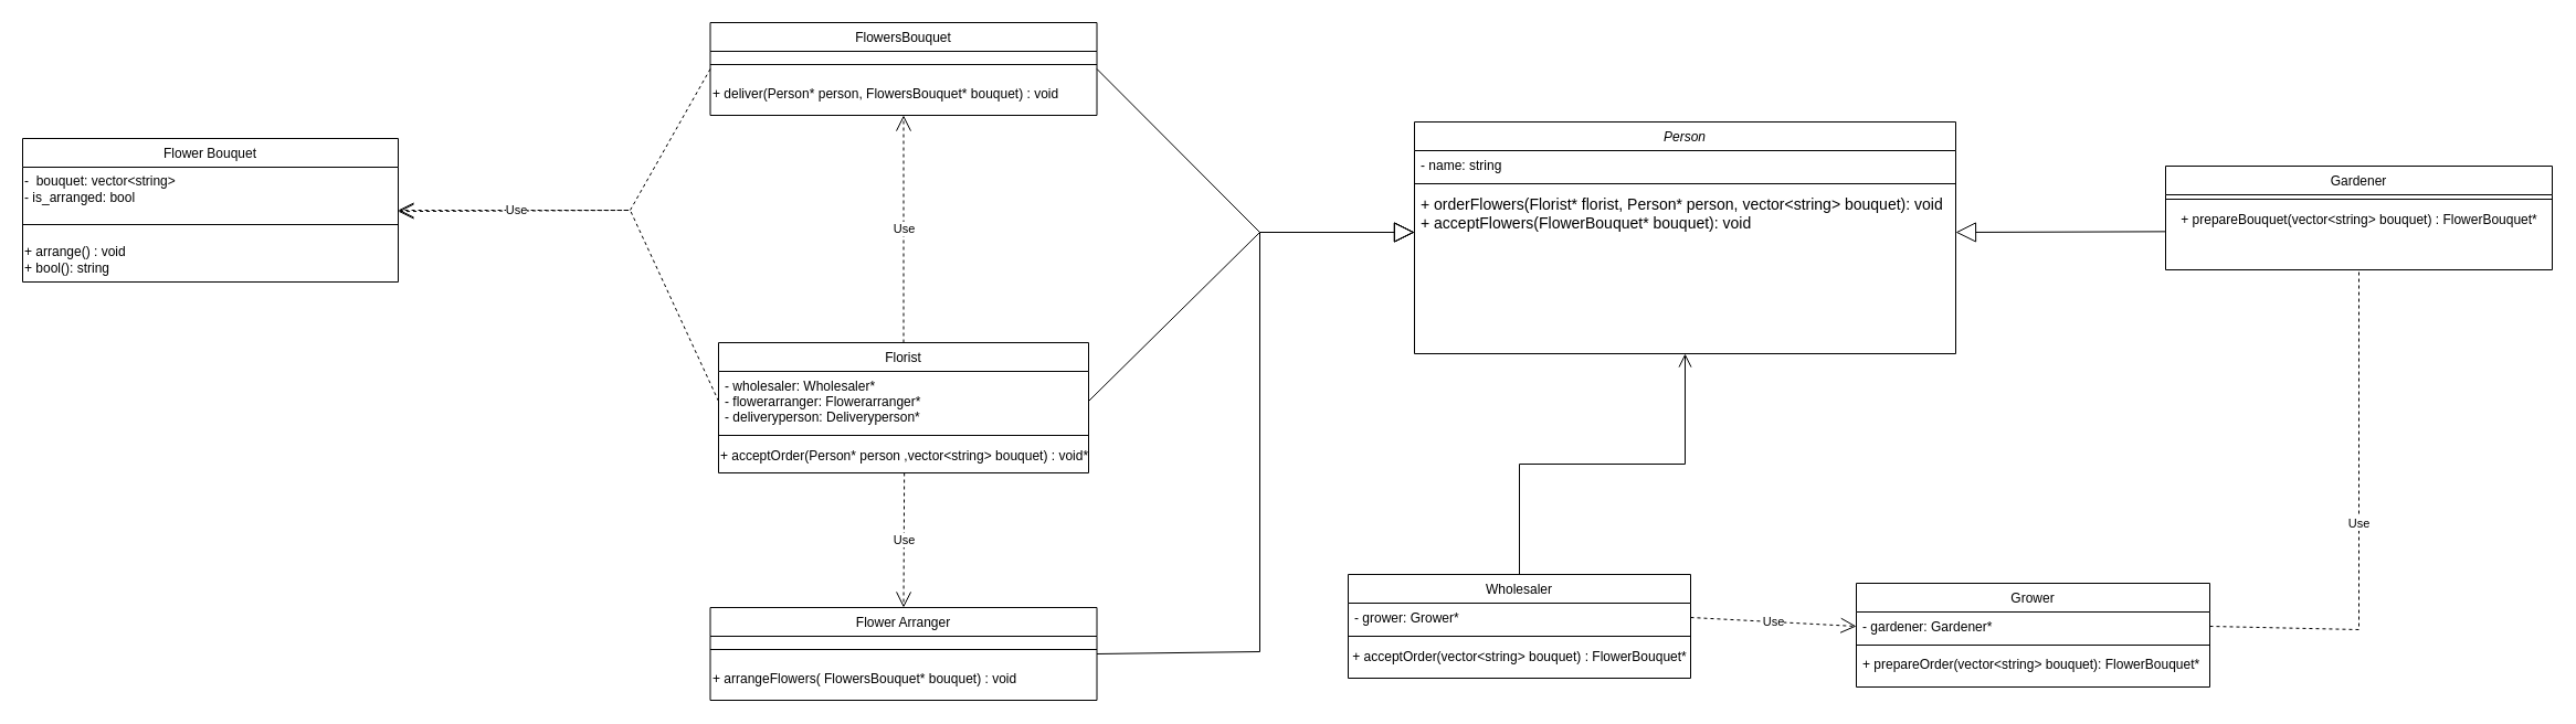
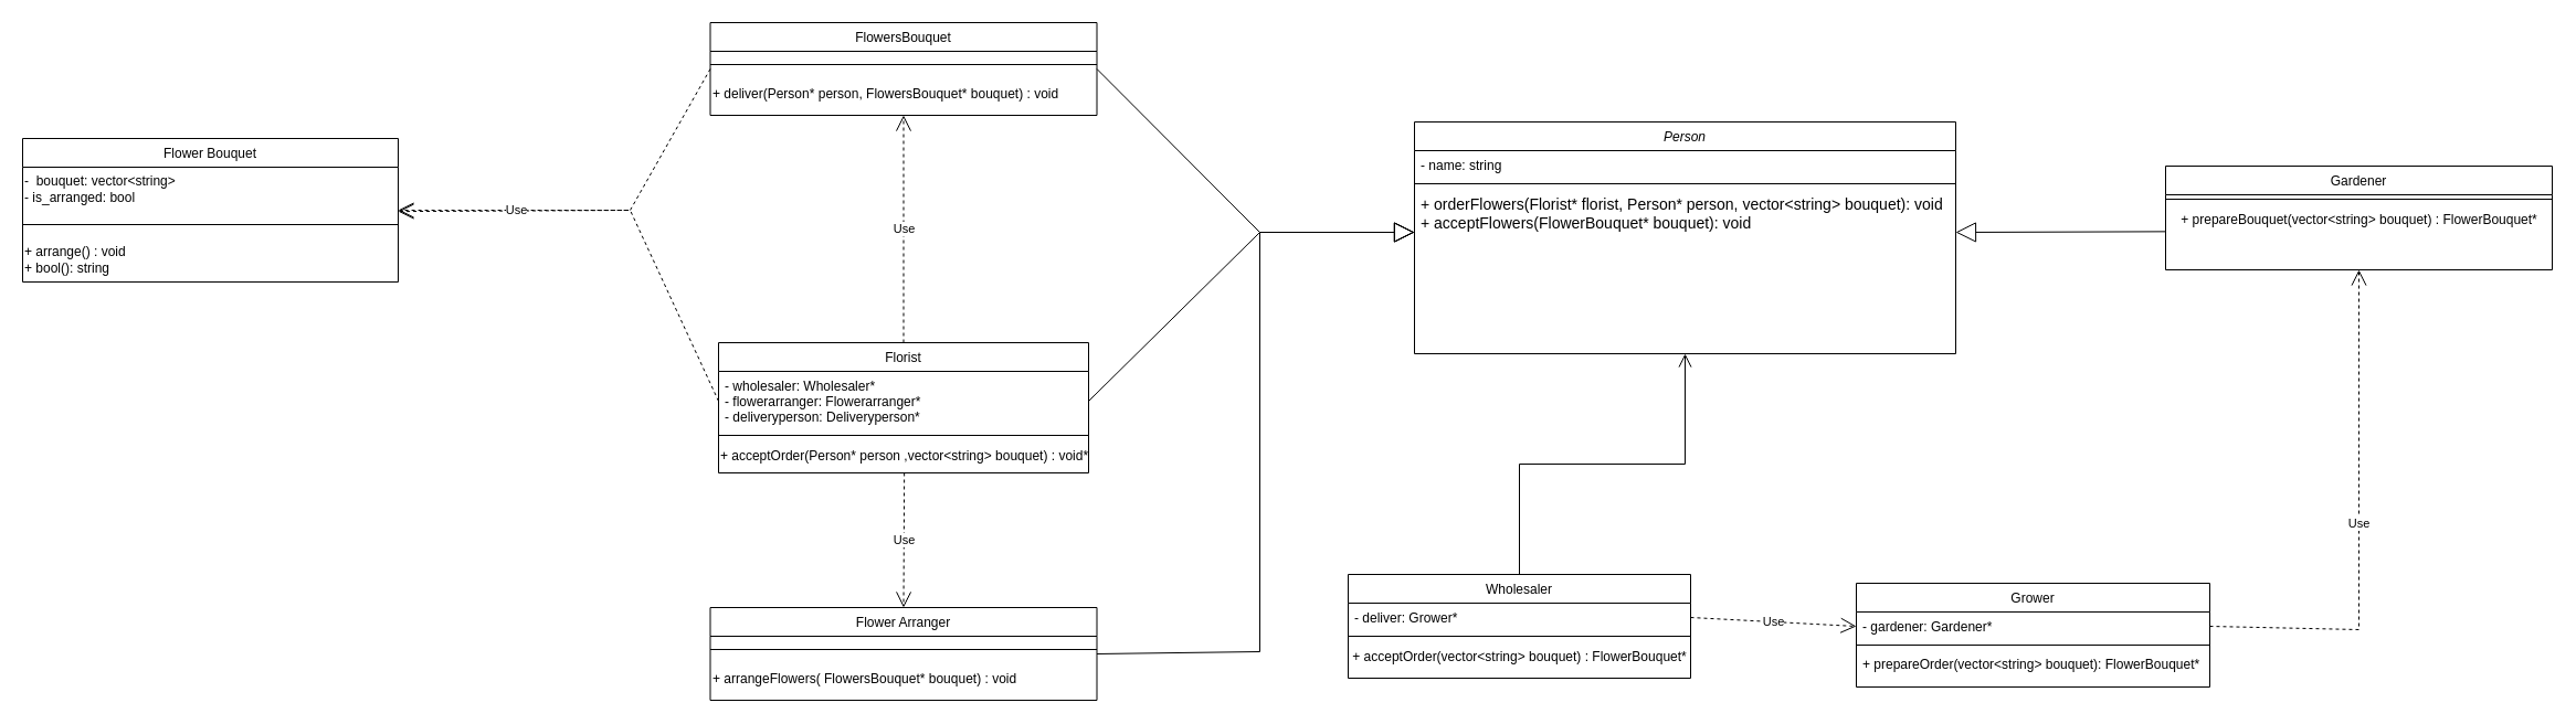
  <mxCell id="0" />
  <mxCell id="1" parent="0" />
  <mxCell id="2" value="Person" style="swimlane;fontStyle=2;align=center;verticalAlign=top;childLayout=stackLayout;horizontal=1;startSize=26;horizontalStack=0;resizeParent=1;resizeLast=0;collapsible=1;marginBottom=0;rounded=0;shadow=0;strokeWidth=1;labelBackgroundColor=none;" parent="1" vertex="1"><mxGeometry x="1280" y="110" width="490" height="210" as="geometry"><mxRectangle x="230" y="140" width="160" height="26" as="alternateBounds" /></mxGeometry></mxCell>
  <mxCell id="3" value="- name: string" style="text;align=left;verticalAlign=top;spacingLeft=4;spacingRight=4;overflow=hidden;rotatable=0;points=[[0,0.5],[1,0.5]];portConstraint=eastwest;labelBackgroundColor=none;" parent="2" vertex="1"><mxGeometry y="26" width="490" height="26" as="geometry" /></mxCell>
  <mxCell id="4" value="" style="line;html=1;strokeWidth=1;align=left;verticalAlign=middle;spacingTop=-1;spacingLeft=3;spacingRight=3;rotatable=0;labelPosition=right;points=[];portConstraint=eastwest;labelBackgroundColor=none;" parent="2" vertex="1"><mxGeometry y="52" width="490" height="8" as="geometry" /></mxCell>
  <mxCell id="5" value="+ orderFlowers(Florist* florist, Person* person, vector&lt;string&gt; bouquet): void&#10;+ acceptFlowers(FlowerBouquet* bouquet): void&#10;" style="text;align=left;verticalAlign=top;spacingLeft=4;spacingRight=4;overflow=hidden;rotatable=0;points=[[0,0.5],[1,0.5]];portConstraint=eastwest;fontSize=14;labelBackgroundColor=none;" parent="2" vertex="1"><mxGeometry y="60" width="490" height="80" as="geometry" /></mxCell>
  <mxCell id="6" value="Grower" style="swimlane;fontStyle=0;align=center;verticalAlign=top;childLayout=stackLayout;horizontal=1;startSize=26;horizontalStack=0;resizeParent=1;resizeLast=0;collapsible=1;marginBottom=0;rounded=0;shadow=0;strokeWidth=1;labelBackgroundColor=none;" parent="1" vertex="1"><mxGeometry x="1680" y="528" width="320" height="94" as="geometry"><mxRectangle x="130" y="380" width="160" height="26" as="alternateBounds" /></mxGeometry></mxCell>
  <mxCell id="7" value="- gardener: Gardener*" style="text;align=left;verticalAlign=top;spacingLeft=4;spacingRight=4;overflow=hidden;rotatable=0;points=[[0,0.5],[1,0.5]];portConstraint=eastwest;labelBackgroundColor=none;" parent="6" vertex="1"><mxGeometry y="26" width="320" height="26" as="geometry" /></mxCell>
  <mxCell id="8" value="" style="line;html=1;strokeWidth=1;align=left;verticalAlign=middle;spacingTop=-1;spacingLeft=3;spacingRight=3;rotatable=0;labelPosition=right;points=[];portConstraint=eastwest;labelBackgroundColor=none;" parent="6" vertex="1"><mxGeometry y="52" width="320" height="8" as="geometry" /></mxCell>
  <mxCell id="9" value="+ prepareOrder(vector&lt;string&gt; bouquet): FlowerBouquet*" style="text;align=left;verticalAlign=top;spacingLeft=4;spacingRight=4;overflow=hidden;rotatable=0;points=[[0,0.5],[1,0.5]];portConstraint=eastwest;fontStyle=0;labelBackgroundColor=none;" parent="6" vertex="1"><mxGeometry y="60" width="320" height="26" as="geometry" /></mxCell>
  <mxCell id="10" value="Wholesaler" style="swimlane;fontStyle=0;align=center;verticalAlign=top;childLayout=stackLayout;horizontal=1;startSize=26;horizontalStack=0;resizeParent=1;resizeLast=0;collapsible=1;marginBottom=0;rounded=0;shadow=0;strokeWidth=1;labelBackgroundColor=none;" parent="1" vertex="1"><mxGeometry x="1220" y="520" width="310" height="94" as="geometry"><mxRectangle x="340" y="380" width="170" height="26" as="alternateBounds" /></mxGeometry></mxCell>
- <mxCell id="11" value="- grower: Grower*" style="text;align=left;verticalAlign=top;spacingLeft=4;spacingRight=4;overflow=hidden;rotatable=0;points=[[0,0.5],[1,0.5]];portConstraint=eastwest;labelBackgroundColor=none;" parent="10" vertex="1"><mxGeometry y="26" width="310" height="26" as="geometry" /></mxCell>
+ <mxCell id="11" value="- deliver: Grower*" style="text;align=left;verticalAlign=top;spacingLeft=4;spacingRight=4;overflow=hidden;rotatable=0;points=[[0,0.5],[1,0.5]];portConstraint=eastwest;labelBackgroundColor=none;" parent="10" vertex="1"><mxGeometry y="26" width="310" height="26" as="geometry" /></mxCell>
  <mxCell id="12" value="" style="line;html=1;strokeWidth=1;align=left;verticalAlign=middle;spacingTop=-1;spacingLeft=3;spacingRight=3;rotatable=0;labelPosition=right;points=[];portConstraint=eastwest;labelBackgroundColor=none;" parent="10" vertex="1"><mxGeometry y="52" width="310" height="8" as="geometry" /></mxCell>
  <mxCell id="13" value="+ acceptOrder(vector&amp;lt;string&amp;gt; bouquet) : FlowerBouquet*" style="text;html=1;align=center;verticalAlign=middle;resizable=0;points=[];autosize=1;strokeColor=none;fillColor=none;labelBackgroundColor=none;" vertex="1" parent="10"><mxGeometry y="60" width="310" height="30" as="geometry" /></mxCell>
  <mxCell id="14" value="Gardener" style="swimlane;fontStyle=0;align=center;verticalAlign=top;childLayout=stackLayout;horizontal=1;startSize=26;horizontalStack=0;resizeParent=1;resizeLast=0;collapsible=1;marginBottom=0;rounded=0;shadow=0;strokeWidth=1;labelBackgroundColor=none;" vertex="1" parent="1"><mxGeometry x="1960" y="150" width="350" height="94" as="geometry"><mxRectangle x="340" y="380" width="170" height="26" as="alternateBounds" /></mxGeometry></mxCell>
  <mxCell id="15" value="" style="line;html=1;strokeWidth=1;align=left;verticalAlign=middle;spacingTop=-1;spacingLeft=3;spacingRight=3;rotatable=0;labelPosition=right;points=[];portConstraint=eastwest;labelBackgroundColor=none;" vertex="1" parent="14"><mxGeometry y="26" width="350" height="8" as="geometry" /></mxCell>
  <mxCell id="16" value="+ prepareBouquet(vector&amp;lt;string&amp;gt; bouquet) : FlowerBouquet*" style="text;html=1;align=center;verticalAlign=middle;resizable=0;points=[];autosize=1;strokeColor=none;fillColor=none;labelBackgroundColor=none;" vertex="1" parent="14"><mxGeometry y="34" width="350" height="30" as="geometry" /></mxCell>
  <mxCell id="17" value="" style="endArrow=open;endSize=10;endFill=0;shadow=0;strokeWidth=1;rounded=0;curved=0;edgeStyle=elbowEdgeStyle;elbow=vertical;labelBackgroundColor=none;fontColor=default;" parent="1" source="10" target="2" edge="1"><mxGeometry width="160" relative="1" as="geometry"><mxPoint x="1450" y="353" as="sourcePoint" /><mxPoint x="1550" y="251" as="targetPoint" /></mxGeometry></mxCell>
  <mxCell id="18" value="Flower Bouquet" style="swimlane;fontStyle=0;align=center;verticalAlign=top;childLayout=stackLayout;horizontal=1;startSize=26;horizontalStack=0;resizeParent=1;resizeLast=0;collapsible=1;marginBottom=0;rounded=0;shadow=0;strokeWidth=1;labelBackgroundColor=none;" vertex="1" parent="1"><mxGeometry x="20" y="125" width="340" height="130" as="geometry"><mxRectangle x="340" y="380" width="170" height="26" as="alternateBounds" /></mxGeometry></mxCell>
  <mxCell id="19" value="&lt;div&gt;&lt;span style=&quot;font-size: 12px;&quot;&gt;-&amp;nbsp; bouquet:&amp;nbsp;&lt;/span&gt;&lt;span style=&quot;background-color: transparent; color: light-dark(rgb(0, 0, 0), rgb(255, 255, 255));&quot;&gt;vector&amp;lt;string&amp;gt;&lt;/span&gt;&lt;/div&gt;&lt;div&gt;&lt;span style=&quot;font-size: 12px;&quot;&gt;- is_arranged:&amp;nbsp;&lt;/span&gt;&lt;span style=&quot;background-color: transparent; color: light-dark(rgb(0, 0, 0), rgb(255, 255, 255));&quot;&gt;bool&lt;/span&gt;&lt;/div&gt;" style="text;html=1;align=left;verticalAlign=middle;resizable=0;points=[];autosize=1;strokeColor=none;fillColor=none;labelBackgroundColor=none;" vertex="1" parent="18"><mxGeometry y="26" width="340" height="40" as="geometry" /></mxCell>
  <mxCell id="20" value="" style="line;html=1;strokeWidth=1;align=left;verticalAlign=middle;spacingTop=-1;spacingLeft=3;spacingRight=3;rotatable=0;labelPosition=right;points=[];portConstraint=eastwest;labelBackgroundColor=none;" vertex="1" parent="18"><mxGeometry y="66" width="340" height="24" as="geometry" /></mxCell>
  <mxCell id="21" value="+ arrange() : void&lt;div&gt;+ bool(): string&lt;/div&gt;" style="text;html=1;align=left;verticalAlign=middle;resizable=0;points=[];autosize=1;strokeColor=none;fillColor=none;labelBackgroundColor=none;" vertex="1" parent="18"><mxGeometry y="90" width="340" height="40" as="geometry" /></mxCell>
  <mxCell id="22" value="Flower Arranger" style="swimlane;fontStyle=0;align=center;verticalAlign=top;childLayout=stackLayout;horizontal=1;startSize=26;horizontalStack=0;resizeParent=1;resizeLast=0;collapsible=1;marginBottom=0;rounded=0;shadow=0;strokeWidth=1;labelBackgroundColor=none;" vertex="1" parent="1"><mxGeometry x="642.5" y="550" width="350" height="84" as="geometry"><mxRectangle x="340" y="380" width="170" height="26" as="alternateBounds" /></mxGeometry></mxCell>
  <mxCell id="23" value="" style="line;html=1;strokeWidth=1;align=left;verticalAlign=middle;spacingTop=-1;spacingLeft=3;spacingRight=3;rotatable=0;labelPosition=right;points=[];portConstraint=eastwest;labelBackgroundColor=none;" vertex="1" parent="22"><mxGeometry y="26" width="350" height="24" as="geometry" /></mxCell>
  <mxCell id="24" value="+ arrangeFlowers( FlowersBouquet* bouquet) : void" style="text;html=1;align=left;verticalAlign=middle;resizable=0;points=[];autosize=1;strokeColor=none;fillColor=none;labelBackgroundColor=none;" vertex="1" parent="22"><mxGeometry y="50" width="350" height="30" as="geometry" /></mxCell>
  <mxCell id="25" value="Florist" style="swimlane;fontStyle=0;align=center;verticalAlign=top;childLayout=stackLayout;horizontal=1;startSize=26;horizontalStack=0;resizeParent=1;resizeLast=0;collapsible=1;marginBottom=0;rounded=0;shadow=0;strokeWidth=1;labelBackgroundColor=none;" vertex="1" parent="1"><mxGeometry x="650" y="310" width="335" height="118" as="geometry"><mxRectangle x="340" y="380" width="170" height="26" as="alternateBounds" /></mxGeometry></mxCell>
  <mxCell id="26" value="- wholesaler: Wholesaler*&#10;- flowerarranger: Flowerarranger*&#10;- deliveryperson: Deliveryperson*" style="text;align=left;verticalAlign=top;spacingLeft=4;spacingRight=4;overflow=hidden;rotatable=0;points=[[0,0.5],[1,0.5]];portConstraint=eastwest;labelBackgroundColor=none;" vertex="1" parent="25"><mxGeometry y="26" width="335" height="54" as="geometry" /></mxCell>
  <mxCell id="27" value="" style="line;html=1;strokeWidth=1;align=left;verticalAlign=middle;spacingTop=-1;spacingLeft=3;spacingRight=3;rotatable=0;labelPosition=right;points=[];portConstraint=eastwest;labelBackgroundColor=none;" vertex="1" parent="25"><mxGeometry y="80" width="335" height="8" as="geometry" /></mxCell>
  <mxCell id="28" value="+ acceptOrder(Person* person ,vector&amp;lt;string&amp;gt; bouquet) : void*" style="text;html=1;align=center;verticalAlign=middle;resizable=0;points=[];autosize=1;strokeColor=none;fillColor=none;labelBackgroundColor=none;" vertex="1" parent="25"><mxGeometry y="88" width="335" height="30" as="geometry" /></mxCell>
  <mxCell id="29" value="FlowersBouquet" style="swimlane;fontStyle=0;align=center;verticalAlign=top;childLayout=stackLayout;horizontal=1;startSize=26;horizontalStack=0;resizeParent=1;resizeLast=0;collapsible=1;marginBottom=0;rounded=0;shadow=0;strokeWidth=1;labelBackgroundColor=none;" vertex="1" parent="1"><mxGeometry x="642.5" y="20" width="350" height="84" as="geometry"><mxRectangle x="340" y="380" width="170" height="26" as="alternateBounds" /></mxGeometry></mxCell>
  <mxCell id="30" value="" style="line;html=1;strokeWidth=1;align=left;verticalAlign=middle;spacingTop=-1;spacingLeft=3;spacingRight=3;rotatable=0;labelPosition=right;points=[];portConstraint=eastwest;labelBackgroundColor=none;" vertex="1" parent="29"><mxGeometry y="26" width="350" height="24" as="geometry" /></mxCell>
  <mxCell id="31" value="+ deliver(Person* person, FlowersBouquet* bouquet) : void" style="text;html=1;align=left;verticalAlign=middle;resizable=0;points=[];autosize=1;strokeColor=none;fillColor=none;labelBackgroundColor=none;" vertex="1" parent="29"><mxGeometry y="50" width="350" height="30" as="geometry" /></mxCell>
  <mxCell id="32" value="" style="endArrow=block;endSize=16;endFill=0;html=1;rounded=0;exitX=1;exitY=0.5;exitDx=0;exitDy=0;entryX=0;entryY=0.5;entryDx=0;entryDy=0;" edge="1" parent="1" source="29" target="5"><mxGeometry x="0.0" width="160" relative="1" as="geometry"><mxPoint x="1110" y="350" as="sourcePoint" /><mxPoint x="1270" y="350" as="targetPoint" /><Array as="points"><mxPoint x="1140" y="210" /></Array><mxPoint as="offset" /></mxGeometry></mxCell>
  <mxCell id="33" value="Use" style="endArrow=open;endSize=12;dashed=1;html=1;rounded=0;exitX=0.5;exitY=0;exitDx=0;exitDy=0;entryX=0.5;entryY=1;entryDx=0;entryDy=0;" edge="1" parent="1" source="25" target="29"><mxGeometry width="160" relative="1" as="geometry"><mxPoint x="1030" y="320" as="sourcePoint" /><mxPoint x="1190" y="320" as="targetPoint" /></mxGeometry></mxCell>
  <mxCell id="34" value="" style="endArrow=block;endSize=16;endFill=0;html=1;rounded=0;exitX=1;exitY=0.5;exitDx=0;exitDy=0;" edge="1" parent="1" source="26"><mxGeometry width="160" relative="1" as="geometry"><mxPoint x="730" y="440" as="sourcePoint" /><mxPoint x="1280" y="210" as="targetPoint" /><Array as="points"><mxPoint x="1140" y="210" /></Array></mxGeometry></mxCell>
  <mxCell id="35" value="" style="endArrow=block;endSize=16;endFill=0;html=1;rounded=0;exitX=1;exitY=0.5;exitDx=0;exitDy=0;" edge="1" parent="1" source="22"><mxGeometry width="160" relative="1" as="geometry"><mxPoint x="920" y="350" as="sourcePoint" /><mxPoint x="1280" y="210" as="targetPoint" /><Array as="points"><mxPoint x="1140" y="590" /><mxPoint x="1140" y="210" /></Array></mxGeometry></mxCell>
  <mxCell id="36" value="Use" style="endArrow=open;endSize=12;dashed=1;html=1;rounded=0;entryX=0.5;entryY=0;entryDx=0;entryDy=0;exitX=0.502;exitY=1;exitDx=0;exitDy=0;exitPerimeter=0;" edge="1" parent="1" source="28" target="22"><mxGeometry width="160" relative="1" as="geometry"><mxPoint x="820" y="440" as="sourcePoint" /><mxPoint x="1140" y="410" as="targetPoint" /></mxGeometry></mxCell>
  <mxCell id="37" value="" style="endArrow=open;endSize=12;dashed=1;html=1;rounded=0;exitX=0;exitY=0.5;exitDx=0;exitDy=0;entryX=1;entryY=1.003;entryDx=0;entryDy=0;entryPerimeter=0;" edge="1" parent="1" source="26" target="19"><mxGeometry x="0.001" y="1" width="160" relative="1" as="geometry"><mxPoint x="860" y="390" as="sourcePoint" /><mxPoint x="470" y="200" as="targetPoint" /><Array as="points"><mxPoint x="570" y="190" /></Array><mxPoint as="offset" /></mxGeometry></mxCell>
  <mxCell id="38" value="Use" style="endArrow=open;endSize=12;dashed=1;html=1;rounded=0;exitX=0;exitY=0.5;exitDx=0;exitDy=0;entryX=1;entryY=0.5;entryDx=0;entryDy=0;" edge="1" parent="1" source="29" target="18"><mxGeometry x="0.401" width="160" relative="1" as="geometry"><mxPoint x="960" y="370" as="sourcePoint" /><mxPoint x="720" y="180" as="targetPoint" /><Array as="points"><mxPoint x="570" y="190" /></Array><mxPoint as="offset" /></mxGeometry></mxCell>
  <mxCell id="39" value="" style="endArrow=block;endSize=16;endFill=0;html=1;rounded=0;exitX=-0.001;exitY=0.845;exitDx=0;exitDy=0;exitPerimeter=0;entryX=1;entryY=0.5;entryDx=0;entryDy=0;" edge="1" parent="1" source="16" target="5"><mxGeometry width="160" relative="1" as="geometry"><mxPoint x="1610" y="310" as="sourcePoint" /><mxPoint x="1770" y="310" as="targetPoint" /></mxGeometry></mxCell>
  <mxCell id="40" value="Use" style="endArrow=open;endSize=12;dashed=1;html=1;rounded=0;exitX=1;exitY=0.5;exitDx=0;exitDy=0;entryX=0;entryY=0.5;entryDx=0;entryDy=0;" edge="1" parent="1" source="11" target="7"><mxGeometry width="160" relative="1" as="geometry"><mxPoint x="1530" y="580" as="sourcePoint" /><mxPoint x="1680" y="410" as="targetPoint" /></mxGeometry></mxCell>
- <mxCell id="41" value="Use" style="endArrow=none;endSize=12;dashed=1;html=1;rounded=0;exitX=1;exitY=0.5;exitDx=0;exitDy=0;entryX=0.5;entryY=1;entryDx=0;entryDy=0;" edge="1" parent="1" source="7" target="14"><mxGeometry width="160" relative="1" as="geometry"><mxPoint x="1960" y="340" as="sourcePoint" /><mxPoint x="2150" y="244" as="targetPoint" /><Array as="points"><mxPoint x="2135" y="570" /></Array></mxGeometry></mxCell>
+ <mxCell id="41" value="Use" style="endArrow=open;endSize=12;dashed=1;html=1;rounded=0;exitX=1;exitY=0.5;exitDx=0;exitDy=0;entryX=0.5;entryY=1;entryDx=0;entryDy=0;" edge="1" parent="1" source="7" target="14"><mxGeometry width="160" relative="1" as="geometry"><mxPoint x="1960" y="340" as="sourcePoint" /><mxPoint x="2150" y="244" as="targetPoint" /><Array as="points"><mxPoint x="2135" y="570" /></Array></mxGeometry></mxCell>
